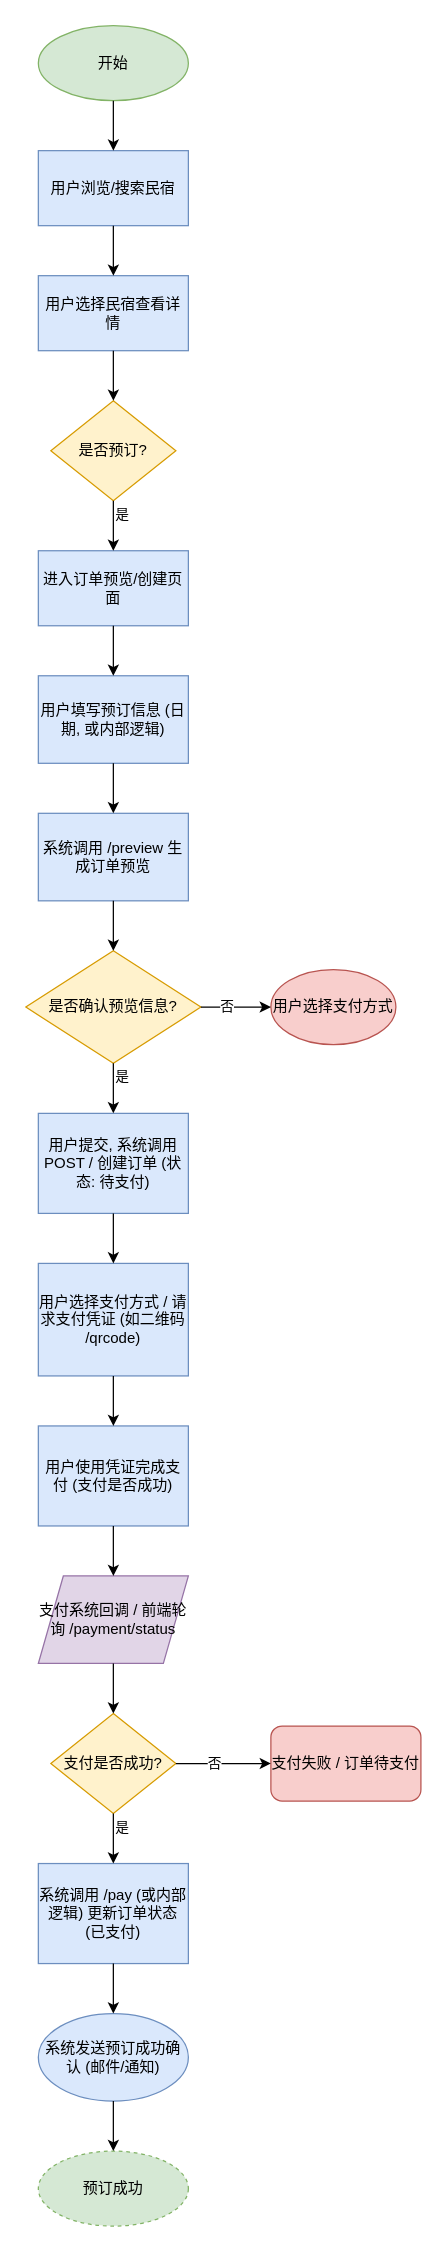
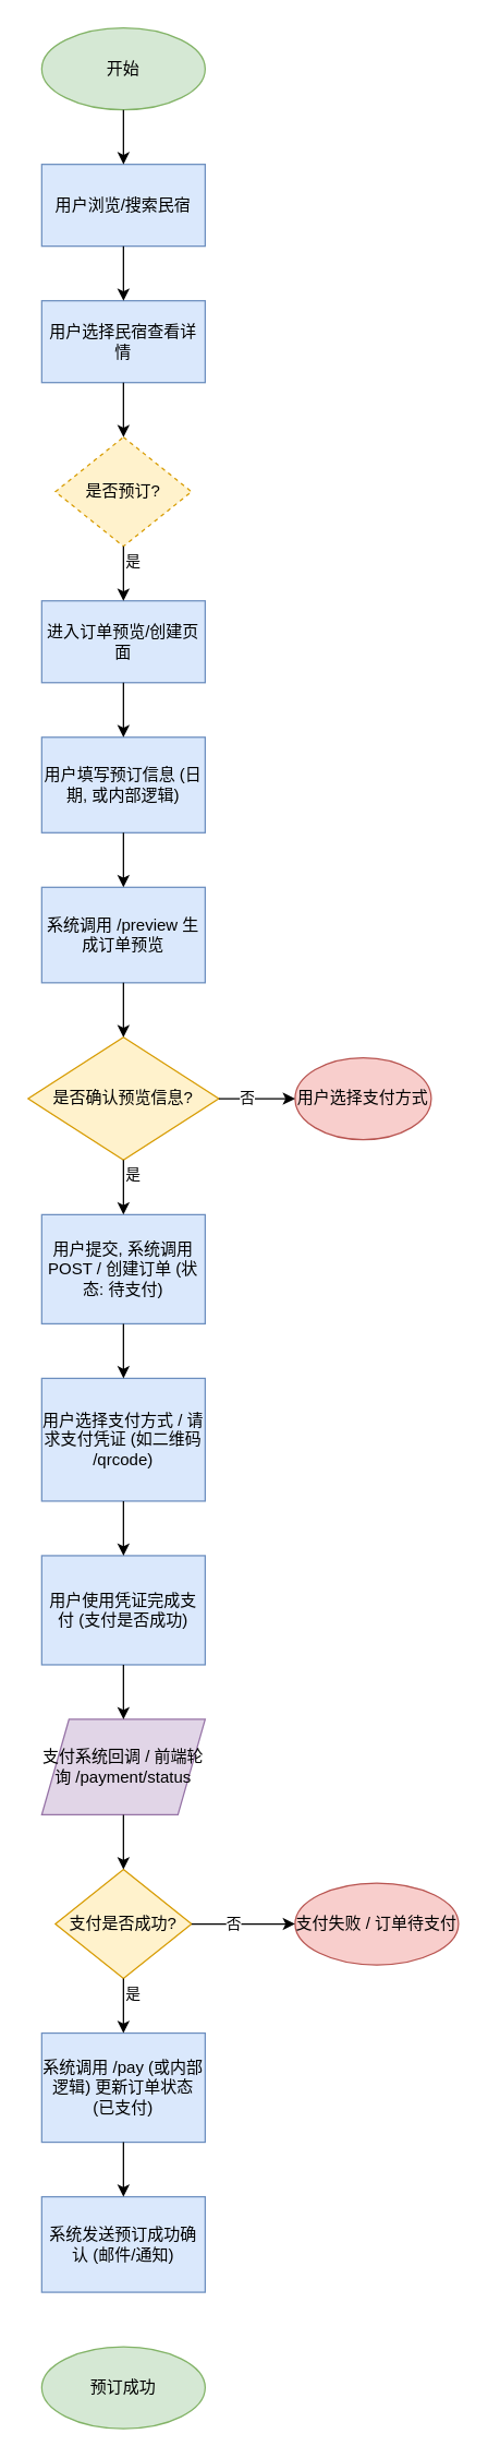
  <mxCell id="0" />
  <mxCell id="1" parent="0" />
  <mxCell id="2" value="开始" style="ellipse;whiteSpace=wrap;html=1;fillColor=#d5e8d4;strokeColor=#82b366;" parent="1" vertex="1"><mxGeometry x="30" y="20" width="120" height="60" as="geometry" /></mxCell>
  <mxCell id="3" value="用户浏览/搜索民宿" style="rounded=0;whiteSpace=wrap;html=1;fillColor=#dae8fc;strokeColor=#6c8ebf;" parent="1" vertex="1"><mxGeometry x="30" y="120" width="120" height="60" as="geometry" /></mxCell>
  <mxCell id="4" value="用户选择民宿查看详情" style="rounded=0;whiteSpace=wrap;html=1;fillColor=#dae8fc;strokeColor=#6c8ebf;" parent="1" vertex="1"><mxGeometry x="30" y="220" width="120" height="60" as="geometry" /></mxCell>
- <mxCell id="5" value="是否预订?" style="rhombus;whiteSpace=wrap;html=1;fillColor=#fff2cc;strokeColor=#d79b00;" parent="1" vertex="1"><mxGeometry x="40" y="320" width="100" height="80" as="geometry" /></mxCell>
+ <mxCell id="5" value="是否预订?" style="rhombus;whiteSpace=wrap;html=1;fillColor=#fff2cc;strokeColor=#d79b00;dashed=1;" parent="1" vertex="1"><mxGeometry x="40" y="320" width="100" height="80" as="geometry" /></mxCell>
  <mxCell id="6" value="进入订单预览/创建页面" style="rounded=0;whiteSpace=wrap;html=1;fillColor=#dae8fc;strokeColor=#6c8ebf;" parent="1" vertex="1"><mxGeometry x="30" y="440" width="120" height="60" as="geometry" /></mxCell>
  <mxCell id="7" value="用户填写预订信息 (日期, 或内部逻辑)" style="rounded=0;whiteSpace=wrap;html=1;fillColor=#dae8fc;strokeColor=#6c8ebf;" parent="1" vertex="1"><mxGeometry x="30" y="540" width="120" height="70" as="geometry" /></mxCell>
  <mxCell id="8" value="系统调用 /preview 生成订单预览" style="rounded=0;whiteSpace=wrap;html=1;fillColor=#dae8fc;strokeColor=#6c8ebf;" parent="1" vertex="1"><mxGeometry x="30" y="650" width="120" height="70" as="geometry" /></mxCell>
  <mxCell id="9" value="是否确认预览信息?" style="rhombus;whiteSpace=wrap;html=1;fillColor=#fff2cc;strokeColor=#d79b00;" parent="1" vertex="1"><mxGeometry x="20" y="760" width="140" height="90" as="geometry" /></mxCell>
  <mxCell id="10" value="用户提交, 系统调用 POST / 创建订单 (状态: 待支付)" style="rounded=0;whiteSpace=wrap;html=1;fillColor=#dae8fc;strokeColor=#6c8ebf;" parent="1" vertex="1"><mxGeometry x="30" y="890" width="120" height="80" as="geometry" /></mxCell>
  <mxCell id="11" value="用户选择支付方式 / 请求支付凭证 (如二维码 /qrcode)" style="rounded=0;whiteSpace=wrap;html=1;fillColor=#dae8fc;strokeColor=#6c8ebf;" parent="1" vertex="1"><mxGeometry x="30" y="1010" width="120" height="90" as="geometry" /></mxCell>
  <mxCell id="12" value="用户使用凭证完成支付 (支付是否成功)" style="rounded=0;whiteSpace=wrap;html=1;fillColor=#dae8fc;strokeColor=#6c8ebf;" parent="1" vertex="1"><mxGeometry x="30" y="1140" width="120" height="80" as="geometry" /></mxCell>
  <mxCell id="13" value="支付系统回调 / 前端轮询 /payment/status" style="shape=parallelogram;perimeter=parallelogramPerimeter;whiteSpace=wrap;html=1;fixedSize=1;fillColor=#e1d5e7;strokeColor=#9673a6;" vertex="1" parent="1"><mxGeometry x="30" y="1260" width="120" height="70" as="geometry" /></mxCell>
  <mxCell id="14" value="支付是否成功?" style="rhombus;whiteSpace=wrap;html=1;fillColor=#fff2cc;strokeColor=#d79b00;" parent="1" vertex="1"><mxGeometry x="40" y="1370" width="100" height="80" as="geometry" /></mxCell>
  <mxCell id="15" value="系统调用 /pay (或内部逻辑) 更新订单状态 (已支付)" style="rounded=0;whiteSpace=wrap;html=1;fillColor=#dae8fc;strokeColor=#6c8ebf;" parent="1" vertex="1"><mxGeometry x="30" y="1490" width="120" height="80" as="geometry" /></mxCell>
- <mxCell id="16" value="系统发送预订成功确认 (邮件/通知)" style="ellipse;whiteSpace=wrap;html=1;fillColor=#dae8fc;strokeColor=#6c8ebf;" parent="1" vertex="1"><mxGeometry x="30" y="1610" width="120" height="70" as="geometry" /></mxCell>
- <mxCell id="17" value="预订成功" style="ellipse;whiteSpace=wrap;html=1;fillColor=#d5e8d4;strokeColor=#82b366;dashed=1;" parent="1" vertex="1"><mxGeometry x="30" y="1720" width="120" height="60" as="geometry" /></mxCell>
+ <mxCell id="16" value="系统发送预订成功确认 (邮件/通知)" style="rounded=0;whiteSpace=wrap;html=1;fillColor=#dae8fc;strokeColor=#6c8ebf;" parent="1" vertex="1"><mxGeometry x="30" y="1610" width="120" height="70" as="geometry" /></mxCell>
+ <mxCell id="17" value="预订成功" style="ellipse;whiteSpace=wrap;html=1;fillColor=#d5e8d4;strokeColor=#82b366;" parent="1" vertex="1"><mxGeometry x="30" y="1720" width="120" height="60" as="geometry" /></mxCell>
  <mxCell id="18" value="用户选择支付方式" style="ellipse;whiteSpace=wrap;html=1;fillColor=#f8cecc;strokeColor=#b85450;" parent="1" vertex="1"><mxGeometry x="216" y="775" width="100" height="60" as="geometry" /></mxCell>
- <mxCell id="19" value="支付失败 / 订单待支付" style="whiteSpace=wrap;html=1;fillColor=#f8cecc;strokeColor=#b85450;rounded=1;" parent="1" vertex="1"><mxGeometry x="216" y="1380" width="120" height="60" as="geometry" /></mxCell>
+ <mxCell id="19" value="支付失败 / 订单待支付" style="ellipse;whiteSpace=wrap;html=1;fillColor=#f8cecc;strokeColor=#b85450;" parent="1" vertex="1"><mxGeometry x="216" y="1380" width="120" height="60" as="geometry" /></mxCell>
  <mxCell id="20" value="" style="edgeStyle=orthogonalEdgeStyle;rounded=0;orthogonalLoop=1;jettySize=auto;html=1;endArrow=classic;endFill=1;" parent="1" source="2" target="3" edge="1"><mxGeometry relative="1" as="geometry" /></mxCell>
  <mxCell id="21" value="" style="edgeStyle=orthogonalEdgeStyle;rounded=0;orthogonalLoop=1;jettySize=auto;html=1;endArrow=classic;endFill=1;" parent="1" source="3" target="4" edge="1"><mxGeometry relative="1" as="geometry" /></mxCell>
  <mxCell id="22" value="" style="edgeStyle=orthogonalEdgeStyle;rounded=0;orthogonalLoop=1;jettySize=auto;html=1;endArrow=classic;endFill=1;" parent="1" source="4" target="5" edge="1"><mxGeometry relative="1" as="geometry" /></mxCell>
  <mxCell id="23" value="是" style="edgeStyle=orthogonalEdgeStyle;rounded=0;orthogonalLoop=1;jettySize=auto;html=1;endArrow=classic;endFill=1;align=left;verticalAlign=bottom;" parent="1" source="5" target="6" edge="1"><mxGeometry relative="1" as="geometry"><mxPoint x="90" y="420" as="targetPoint" /></mxGeometry></mxCell>
  <mxCell id="24" value="" style="edgeStyle=orthogonalEdgeStyle;rounded=0;orthogonalLoop=1;jettySize=auto;html=1;endArrow=classic;endFill=1;" parent="1" source="6" target="7" edge="1"><mxGeometry relative="1" as="geometry" /></mxCell>
  <mxCell id="25" value="" style="edgeStyle=orthogonalEdgeStyle;rounded=0;orthogonalLoop=1;jettySize=auto;html=1;endArrow=classic;endFill=1;" parent="1" source="7" target="8" edge="1"><mxGeometry relative="1" as="geometry" /></mxCell>
  <mxCell id="26" value="" style="edgeStyle=orthogonalEdgeStyle;rounded=0;orthogonalLoop=1;jettySize=auto;html=1;endArrow=classic;endFill=1;" parent="1" source="8" target="9" edge="1"><mxGeometry relative="1" as="geometry" /></mxCell>
  <mxCell id="27" value="是" style="edgeStyle=orthogonalEdgeStyle;rounded=0;orthogonalLoop=1;jettySize=auto;html=1;endArrow=classic;endFill=1;align=left;verticalAlign=bottom;" parent="1" source="9" target="10" edge="1"><mxGeometry relative="1" as="geometry" /></mxCell>
  <mxCell id="28" value="否" style="edgeStyle=orthogonalEdgeStyle;rounded=0;orthogonalLoop=1;jettySize=auto;html=1;endArrow=classic;endFill=1;align=right;verticalAlign=middle;" parent="1" source="9" target="18" edge="1"><mxGeometry relative="1" as="geometry"><mxPoint x="190" y="805" as="sourcePoint" /><Array as="points"><mxPoint x="190" y="805" /><mxPoint x="266" y="805" /></Array></mxGeometry></mxCell>
  <mxCell id="29" value="" style="edgeStyle=orthogonalEdgeStyle;rounded=0;orthogonalLoop=1;jettySize=auto;html=1;endArrow=classic;endFill=1;" parent="1" source="10" target="11" edge="1"><mxGeometry relative="1" as="geometry" /></mxCell>
  <mxCell id="30" value="" style="edgeStyle=orthogonalEdgeStyle;rounded=0;orthogonalLoop=1;jettySize=auto;html=1;endArrow=classic;endFill=1;" parent="1" source="11" target="12" edge="1"><mxGeometry relative="1" as="geometry" /></mxCell>
  <mxCell id="31" value="" style="edgeStyle=orthogonalEdgeStyle;rounded=0;orthogonalLoop=1;jettySize=auto;html=1;endArrow=classic;endFill=1;" parent="1" source="12" target="13" edge="1"><mxGeometry relative="1" as="geometry" /></mxCell>
  <mxCell id="32" value="" style="edgeStyle=orthogonalEdgeStyle;rounded=0;orthogonalLoop=1;jettySize=auto;html=1;endArrow=classic;endFill=1;" parent="1" source="13" target="14" edge="1"><mxGeometry relative="1" as="geometry" /></mxCell>
  <mxCell id="33" value="是" style="edgeStyle=orthogonalEdgeStyle;rounded=0;orthogonalLoop=1;jettySize=auto;html=1;endArrow=classic;endFill=1;align=left;verticalAlign=bottom;" parent="1" source="14" target="15" edge="1"><mxGeometry relative="1" as="geometry" /></mxCell>
  <mxCell id="34" value="否" style="edgeStyle=orthogonalEdgeStyle;rounded=0;orthogonalLoop=1;jettySize=auto;html=1;endArrow=classic;endFill=1;align=right;verticalAlign=middle;" parent="1" source="14" target="19" edge="1"><mxGeometry relative="1" as="geometry"><mxPoint x="170" y="1410" as="sourcePoint" /><Array as="points"><mxPoint x="170" y="1410" /><mxPoint x="276" y="1410" /></Array></mxGeometry></mxCell>
  <mxCell id="35" value="" style="edgeStyle=orthogonalEdgeStyle;rounded=0;orthogonalLoop=1;jettySize=auto;html=1;endArrow=classic;endFill=1;" parent="1" source="15" target="16" edge="1"><mxGeometry relative="1" as="geometry" /></mxCell>
- <mxCell id="36" value="" style="edgeStyle=orthogonalEdgeStyle;rounded=0;orthogonalLoop=1;jettySize=auto;html=1;endArrow=classic;endFill=1;" parent="1" source="16" target="17" edge="1"><mxGeometry relative="1" as="geometry" /></mxCell>
